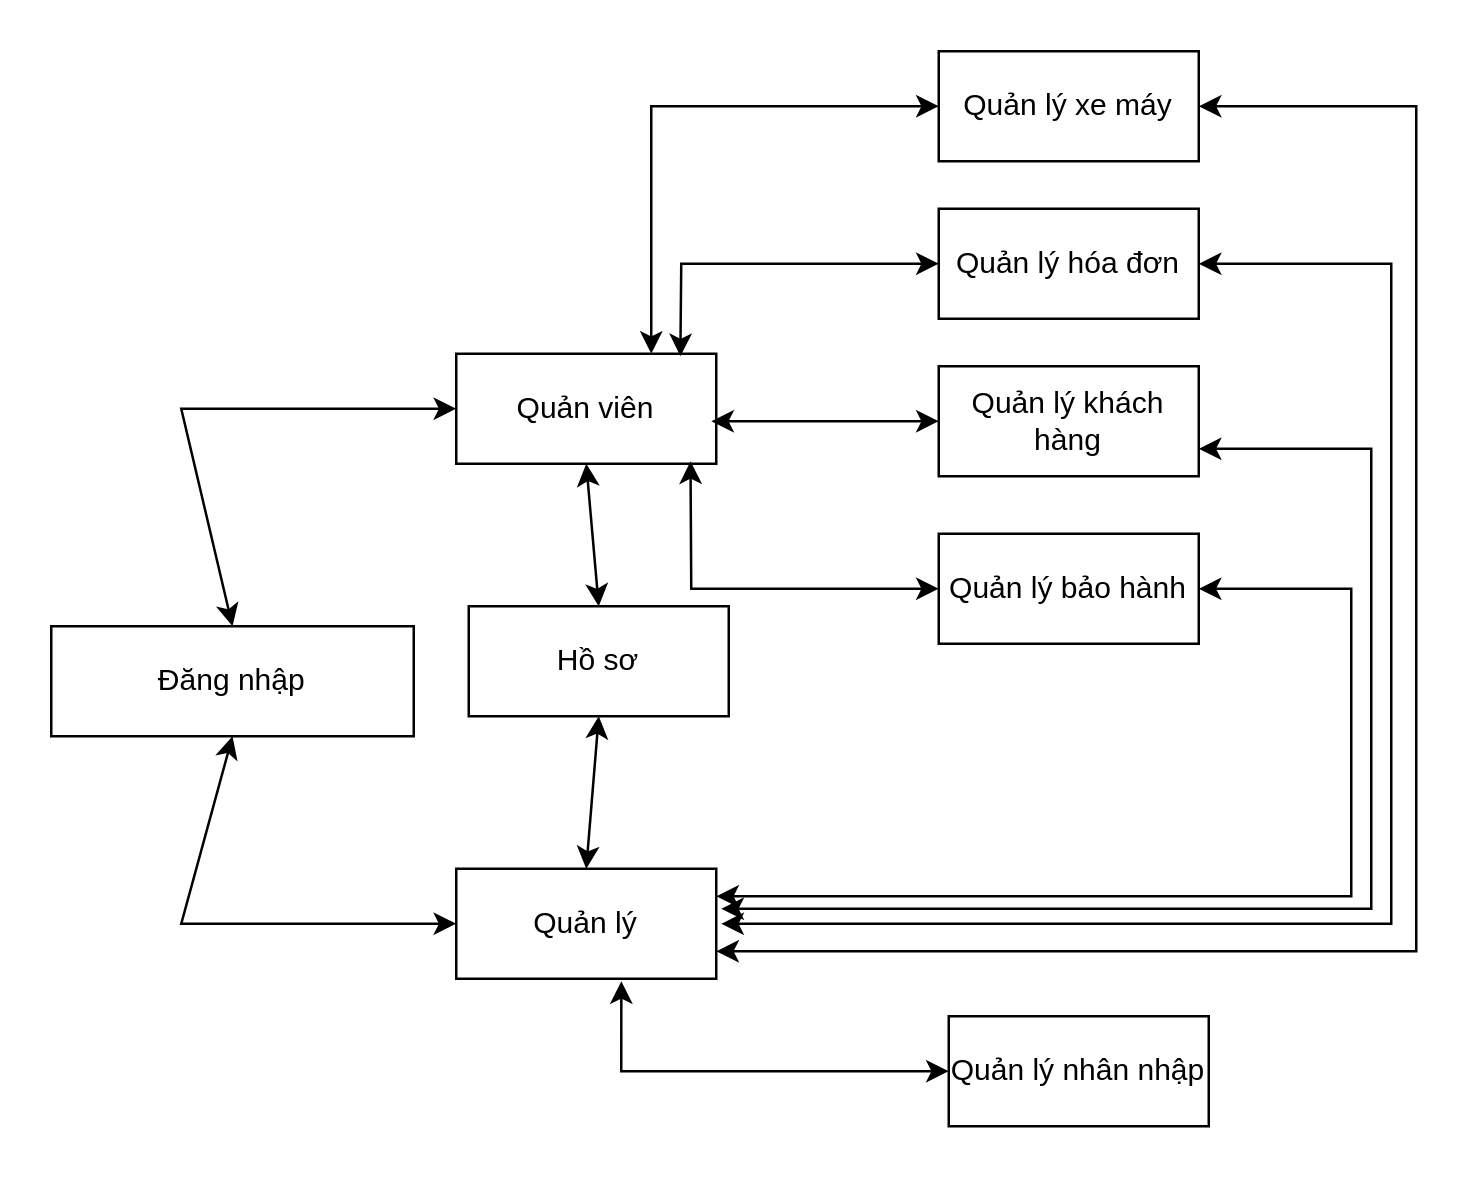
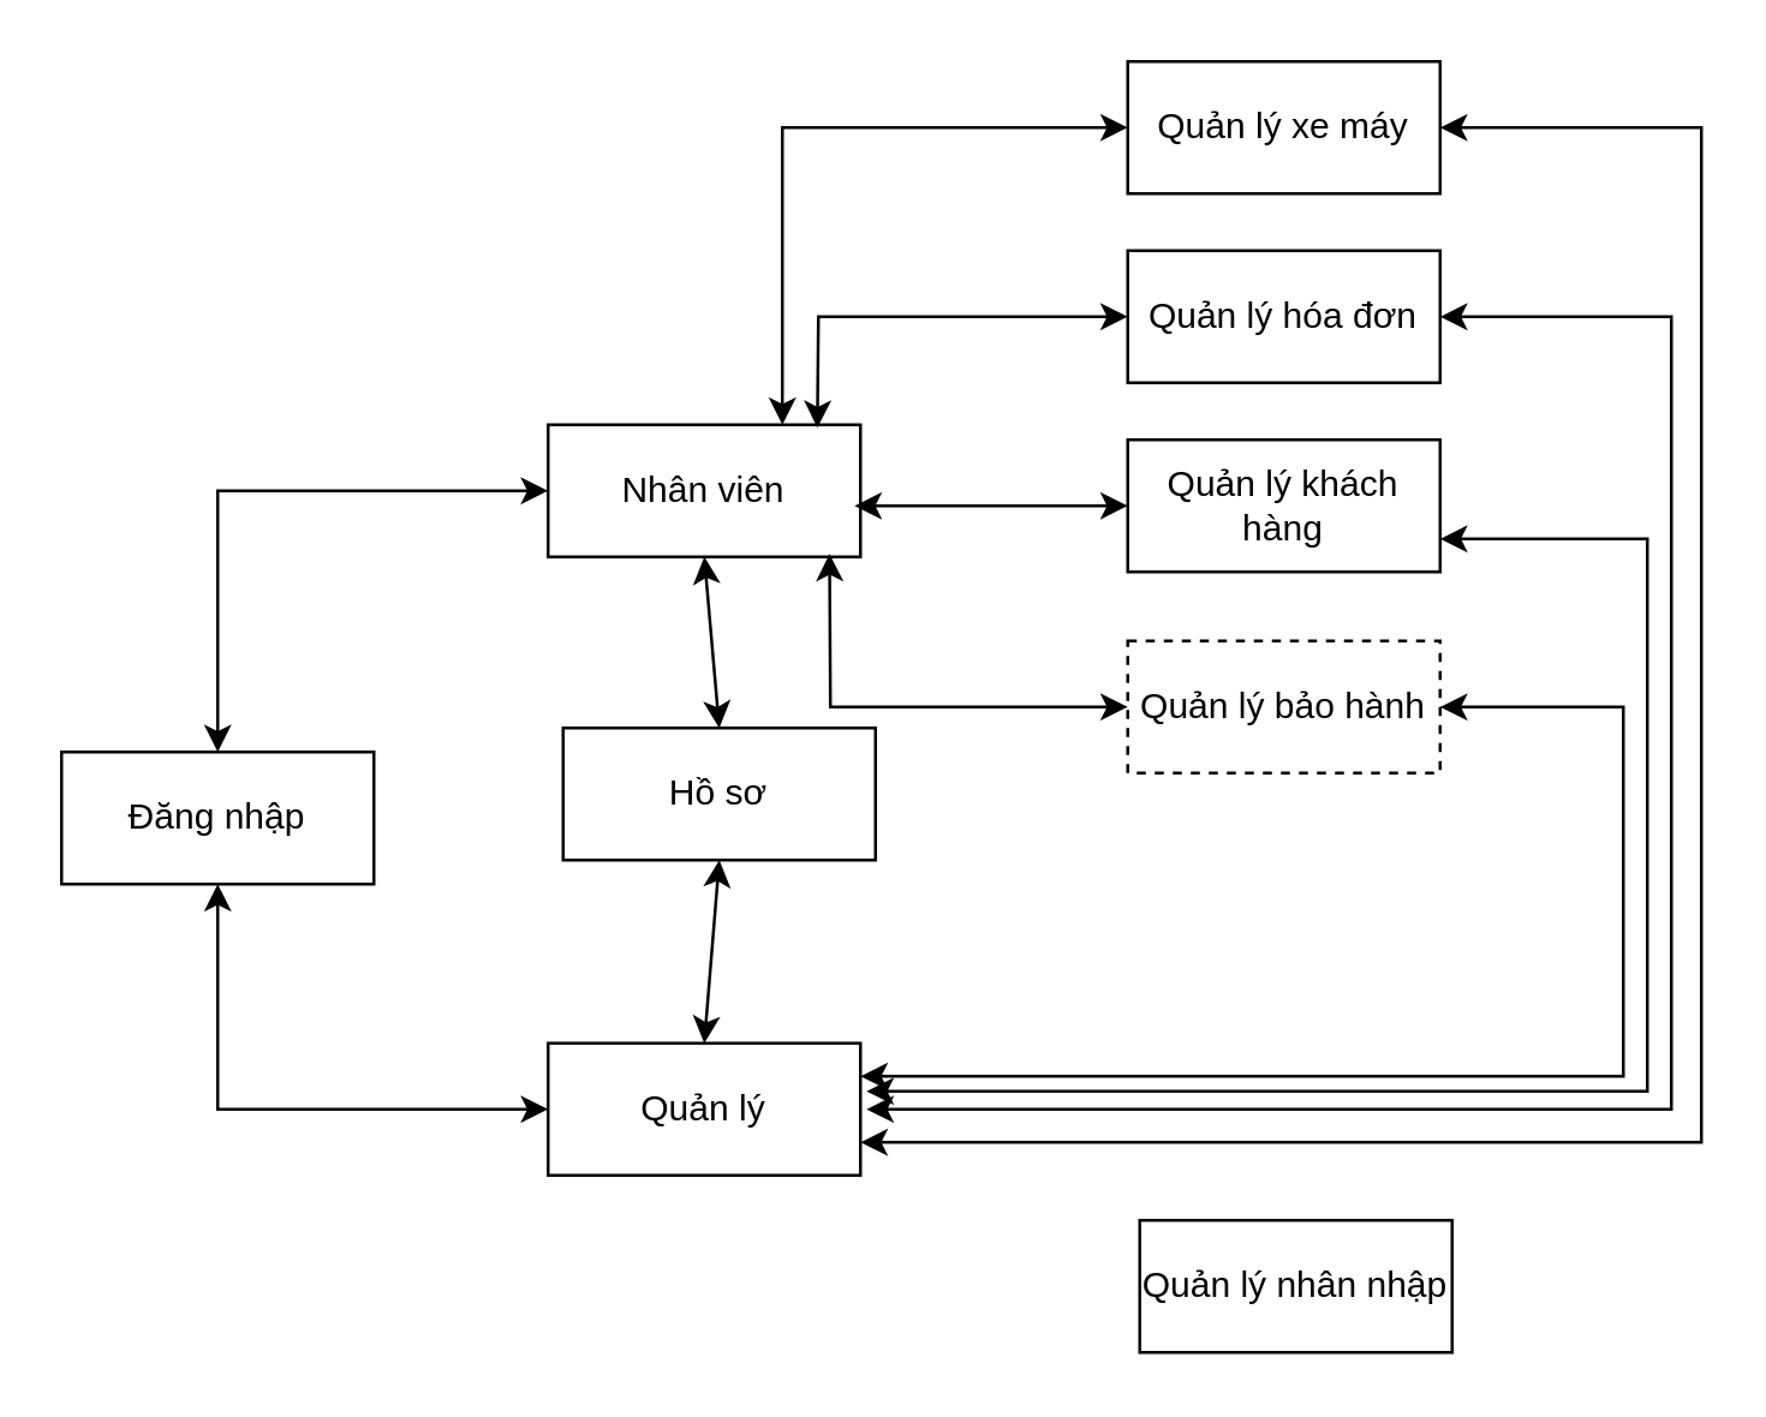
  <mxCell id="0" />
  <mxCell id="1" parent="0" />
- <mxCell id="2" value="Đăng nhập" style="rounded=0;whiteSpace=wrap;html=1;" vertex="1" parent="1"><mxGeometry x="20" y="250" width="145" height="44" as="geometry" /></mxCell>
- <mxCell id="3" value="Quản viên" style="rounded=0;whiteSpace=wrap;html=1;" vertex="1" parent="1"><mxGeometry x="182" y="141" width="104" height="44" as="geometry" /></mxCell>
+ <mxCell id="2" value="Đăng nhập" style="rounded=0;whiteSpace=wrap;html=1;" vertex="1" parent="1"><mxGeometry x="20" y="250" width="104" height="44" as="geometry" /></mxCell>
+ <mxCell id="3" value="Nhân viên" style="rounded=0;whiteSpace=wrap;html=1;" vertex="1" parent="1"><mxGeometry x="182" y="141" width="104" height="44" as="geometry" /></mxCell>
  <mxCell id="4" value="Hồ sơ" style="rounded=0;whiteSpace=wrap;html=1;" vertex="1" parent="1"><mxGeometry x="187" y="242" width="104" height="44" as="geometry" /></mxCell>
  <mxCell id="5" value="Quản lý" style="rounded=0;whiteSpace=wrap;html=1;" vertex="1" parent="1"><mxGeometry x="182" y="347" width="104" height="44" as="geometry" /></mxCell>
  <mxCell id="6" value="Quản lý xe máy&lt;span style=&quot;color: rgba(0 , 0 , 0 , 0) ; font-family: monospace ; font-size: 0px&quot;&gt;%3CmxGraphModel%3E%3Croot%3E%3CmxCell%20id%3D%220%22%2F%3E%3CmxCell%20id%3D%221%22%20parent%3D%220%22%2F%3E%3CmxCell%20id%3D%222%22%20value%3D%22Nh%C3%A2n%20vi%C3%AAn%22%20style%3D%22rounded%3D0%3BwhiteSpace%3Dwrap%3Bhtml%3D1%3B%22%20vertex%3D%221%22%20parent%3D%221%22%3E%3CmxGeometry%20x%3D%22317%22%20y%3D%22219%22%20width%3D%22104%22%20height%3D%2244%22%20as%3D%22geometry%22%2F%3E%3C%2FmxCell%3E%3C%2Froot%3E%3C%2FmxGraphModel%3E&lt;/span&gt;" style="rounded=0;whiteSpace=wrap;html=1;" vertex="1" parent="1"><mxGeometry x="375" y="20" width="104" height="44" as="geometry" /></mxCell>
  <mxCell id="7" value="Quản lý hóa đơn&lt;span style=&quot;color: rgba(0 , 0 , 0 , 0) ; font-family: monospace ; font-size: 0px&quot;&gt;%3CmxGraphModel%3E%3Croot%3E%3CmxCell%20id%3D%220%22%2F%3E%3CmxCell%20id%3D%221%22%20parent%3D%220%22%2F%3E%3CmxCell%20id%3D%222%22%20value%3D%22Nh%C3%A2n%20vi%C3%AAn%22%20style%3D%22rounded%3D0%3BwhiteSpace%3Dwrap%3Bhtml%3D1%3B%22%20vertex%3D%221%22%20parent%3D%221%22%3E%3CmxGeometry%20x%3D%22317%22%20y%3D%22219%22%20width%3D%22104%22%20height%3D%2244%22%20as%3D%22geometry%22%2F%3E%3C%2FmxCell%3E%3C%2Froot%3E%3C%2FmxGraphModel%3E&lt;/span&gt;" style="rounded=0;whiteSpace=wrap;html=1;" vertex="1" parent="1"><mxGeometry x="375" y="83" width="104" height="44" as="geometry" /></mxCell>
  <mxCell id="8" value="Quản lý khách hàng&lt;span style=&quot;color: rgba(0 , 0 , 0 , 0) ; font-family: monospace ; font-size: 0px&quot;&gt;%3CmxGraphModel%3E%3Croot%3E%3CmxCell%20id%3D%220%22%2F%3E%3CmxCell%20id%3D%221%22%20parent%3D%220%22%2F%3E%3CmxCell%20id%3D%222%22%20value%3D%22Nh%C3%A2n%20vi%C3%AAn%22%20style%3D%22rounded%3D0%3BwhiteSpace%3Dwrap%3Bhtml%3D1%3B%22%20vertex%3D%221%22%20parent%3D%221%22%3E%3CmxGeometry%20x%3D%22317%22%20y%3D%22219%22%20width%3D%22104%22%20height%3D%2244%22%20as%3D%22geometry%22%2F%3E%3C%2FmxCell%3E%3C%2Froot%3E%3C%2FmxGraphModel%3E&lt;/span&gt;" style="rounded=0;whiteSpace=wrap;html=1;" vertex="1" parent="1"><mxGeometry x="375" y="146" width="104" height="44" as="geometry" /></mxCell>
- <mxCell id="9" value="Quản lý bảo hành" style="rounded=0;whiteSpace=wrap;html=1;" vertex="1" parent="1"><mxGeometry x="375" y="213" width="104" height="44" as="geometry" /></mxCell>
+ <mxCell id="9" value="Quản lý bảo hành" style="rounded=0;whiteSpace=wrap;html=1;dashed=1;" vertex="1" parent="1"><mxGeometry x="375" y="213" width="104" height="44" as="geometry" /></mxCell>
  <mxCell id="10" value="Quản lý nhân nhập" style="rounded=0;whiteSpace=wrap;html=1;" vertex="1" parent="1"><mxGeometry x="379" y="406" width="104" height="44" as="geometry" /></mxCell>
  <mxCell id="11" value="" style="endArrow=classic;startArrow=classic;html=1;rounded=0;entryX=0;entryY=0.5;entryDx=0;entryDy=0;exitX=0.5;exitY=0;exitDx=0;exitDy=0;" edge="1" parent="1" source="2" target="3"><mxGeometry width="50" height="50" relative="1" as="geometry"><mxPoint x="43" y="172" as="sourcePoint" /><mxPoint x="93" y="122" as="targetPoint" /><Array as="points"><mxPoint x="72" y="163" /></Array></mxGeometry></mxCell>
  <mxCell id="12" value="" style="endArrow=classic;startArrow=classic;html=1;rounded=0;entryX=0;entryY=0.5;entryDx=0;entryDy=0;exitX=0.5;exitY=1;exitDx=0;exitDy=0;" edge="1" parent="1" source="2" target="5"><mxGeometry width="50" height="50" relative="1" as="geometry"><mxPoint x="31" y="422" as="sourcePoint" /><mxPoint x="81" y="372" as="targetPoint" /><Array as="points"><mxPoint x="72" y="369" /></Array></mxGeometry></mxCell>
  <mxCell id="13" value="" style="endArrow=classic;startArrow=classic;html=1;rounded=0;entryX=0;entryY=0.5;entryDx=0;entryDy=0;exitX=0.75;exitY=0;exitDx=0;exitDy=0;" edge="1" parent="1" source="3" target="6"><mxGeometry width="50" height="50" relative="1" as="geometry"><mxPoint x="251" y="234" as="sourcePoint" /><mxPoint x="301" y="184" as="targetPoint" /><Array as="points"><mxPoint x="260" y="42" /></Array></mxGeometry></mxCell>
  <mxCell id="14" value="" style="endArrow=classic;startArrow=classic;html=1;rounded=0;exitX=0;exitY=0.5;exitDx=0;exitDy=0;entryX=0.862;entryY=0.023;entryDx=0;entryDy=0;entryPerimeter=0;" edge="1" parent="1" source="7" target="3"><mxGeometry width="50" height="50" relative="1" as="geometry"><mxPoint x="131" y="132" as="sourcePoint" /><mxPoint x="181" y="82" as="targetPoint" /><Array as="points"><mxPoint x="272" y="105" /></Array></mxGeometry></mxCell>
  <mxCell id="15" value="" style="endArrow=classic;startArrow=classic;html=1;rounded=0;entryX=0;entryY=0.5;entryDx=0;entryDy=0;" edge="1" parent="1" target="8"><mxGeometry width="50" height="50" relative="1" as="geometry"><mxPoint x="284" y="168" as="sourcePoint" /><mxPoint x="359" y="148" as="targetPoint" /></mxGeometry></mxCell>
  <mxCell id="16" value="" style="endArrow=classic;startArrow=classic;html=1;rounded=0;entryX=0.901;entryY=0.977;entryDx=0;entryDy=0;entryPerimeter=0;exitX=0;exitY=0.5;exitDx=0;exitDy=0;" edge="1" parent="1" source="9" target="3"><mxGeometry width="50" height="50" relative="1" as="geometry"><mxPoint x="247" y="246" as="sourcePoint" /><mxPoint x="297" y="196" as="targetPoint" /><Array as="points"><mxPoint x="276" y="235" /></Array></mxGeometry></mxCell>
- <mxCell id="17" value="" style="endArrow=classic;startArrow=classic;html=1;rounded=0;entryX=0;entryY=0.5;entryDx=0;entryDy=0;exitX=0.635;exitY=1.023;exitDx=0;exitDy=0;exitPerimeter=0;" edge="1" parent="1" source="5" target="10"><mxGeometry width="50" height="50" relative="1" as="geometry"><mxPoint x="190" y="508" as="sourcePoint" /><mxPoint x="240" y="458" as="targetPoint" /><Array as="points"><mxPoint x="248" y="428" /></Array></mxGeometry></mxCell>
  <mxCell id="18" value="" style="endArrow=classic;startArrow=classic;html=1;rounded=0;entryX=0.5;entryY=1;entryDx=0;entryDy=0;exitX=0.5;exitY=0;exitDx=0;exitDy=0;" edge="1" parent="1" source="4" target="3"><mxGeometry width="50" height="50" relative="1" as="geometry"><mxPoint x="179" y="262" as="sourcePoint" /><mxPoint x="229" y="212" as="targetPoint" /></mxGeometry></mxCell>
  <mxCell id="19" value="" style="endArrow=classic;startArrow=classic;html=1;rounded=0;entryX=0.5;entryY=1;entryDx=0;entryDy=0;exitX=0.5;exitY=0;exitDx=0;exitDy=0;" edge="1" parent="1" source="5" target="4"><mxGeometry width="50" height="50" relative="1" as="geometry"><mxPoint x="185" y="360" as="sourcePoint" /><mxPoint x="235" y="310" as="targetPoint" /></mxGeometry></mxCell>
  <mxCell id="20" value="" style="endArrow=classic;startArrow=classic;html=1;rounded=0;exitX=1;exitY=0.75;exitDx=0;exitDy=0;entryX=1;entryY=0.5;entryDx=0;entryDy=0;" edge="1" parent="1" source="5" target="6"><mxGeometry width="50" height="50" relative="1" as="geometry"><mxPoint x="382" y="365" as="sourcePoint" /><mxPoint x="432" y="315" as="targetPoint" /><Array as="points"><mxPoint x="566" y="380" /><mxPoint x="566" y="42" /></Array></mxGeometry></mxCell>
  <mxCell id="21" value="" style="endArrow=classic;startArrow=classic;html=1;rounded=0;entryX=1;entryY=0.5;entryDx=0;entryDy=0;" edge="1" parent="1" target="7"><mxGeometry width="50" height="50" relative="1" as="geometry"><mxPoint x="288" y="369" as="sourcePoint" /><mxPoint x="425" y="298" as="targetPoint" /><Array as="points"><mxPoint x="556" y="369" /><mxPoint x="556" y="105" /></Array></mxGeometry></mxCell>
  <mxCell id="22" value="" style="endArrow=classic;startArrow=classic;html=1;rounded=0;entryX=1;entryY=0.75;entryDx=0;entryDy=0;" edge="1" parent="1" target="8"><mxGeometry width="50" height="50" relative="1" as="geometry"><mxPoint x="288" y="363" as="sourcePoint" /><mxPoint x="394" y="265" as="targetPoint" /><Array as="points"><mxPoint x="548" y="363" /><mxPoint x="548" y="179" /></Array></mxGeometry></mxCell>
  <mxCell id="23" value="" style="endArrow=classic;startArrow=classic;html=1;rounded=0;exitX=1;exitY=0.25;exitDx=0;exitDy=0;entryX=1;entryY=0.5;entryDx=0;entryDy=0;" edge="1" parent="1" source="5" target="9"><mxGeometry width="50" height="50" relative="1" as="geometry"><mxPoint x="383" y="339" as="sourcePoint" /><mxPoint x="433" y="289" as="targetPoint" /><Array as="points"><mxPoint x="540" y="358" /><mxPoint x="540" y="235" /></Array></mxGeometry></mxCell>
